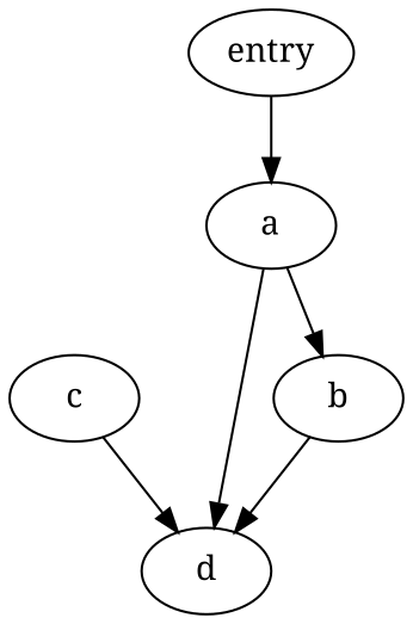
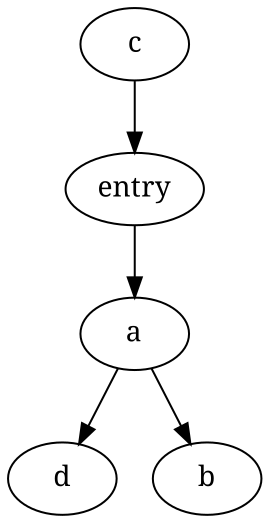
  digraph {
    fontname="Noto Serif"
    node [fontname="Noto Serif"]
    edge [fontname="Noto Serif"]
    n1 [label=c]
    n2 [label=d]
    n3 [label=a]
    n4 [label=b]
    n5 [label=entry]
    subgraph sub_1 {
      n1
      n2
      n3
      n4
      n5
    }
    subgraph sub_2 {
    }
-   n1 -> n2
+   n1 -> n5
    n3 -> n2
    n3 -> n4
-   n4 -> n2
    n5 -> n3
  }
